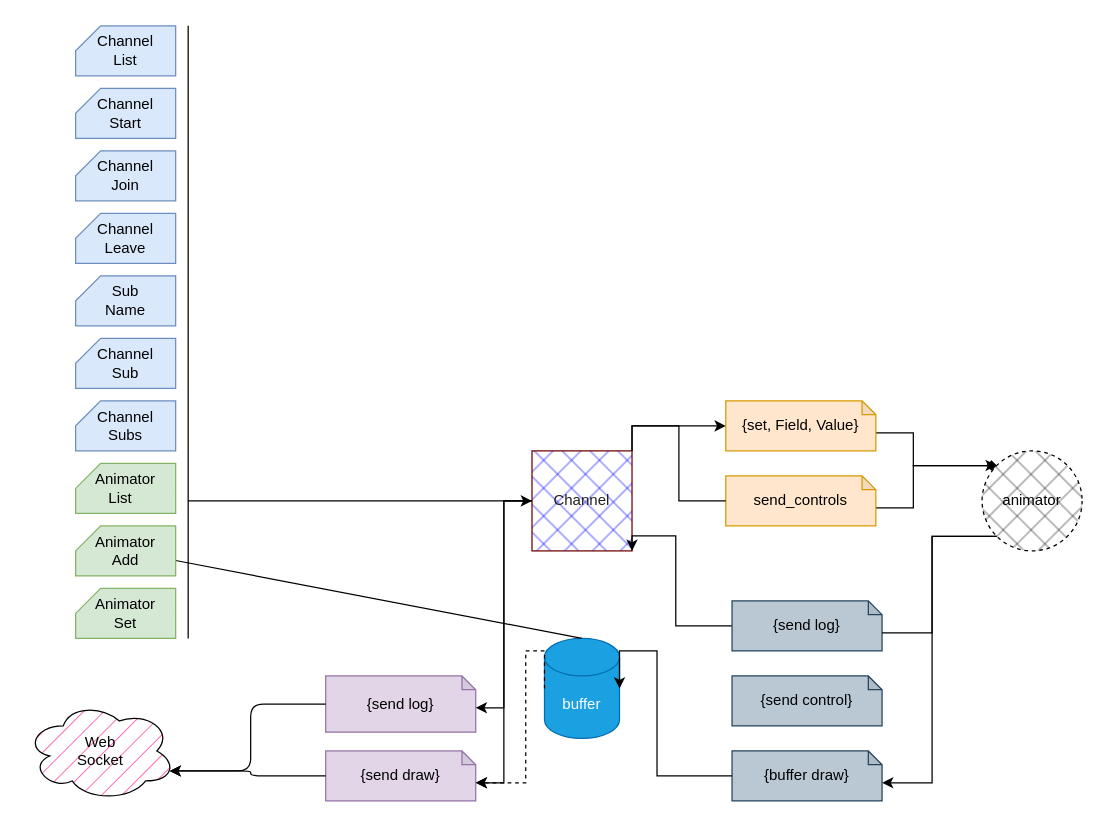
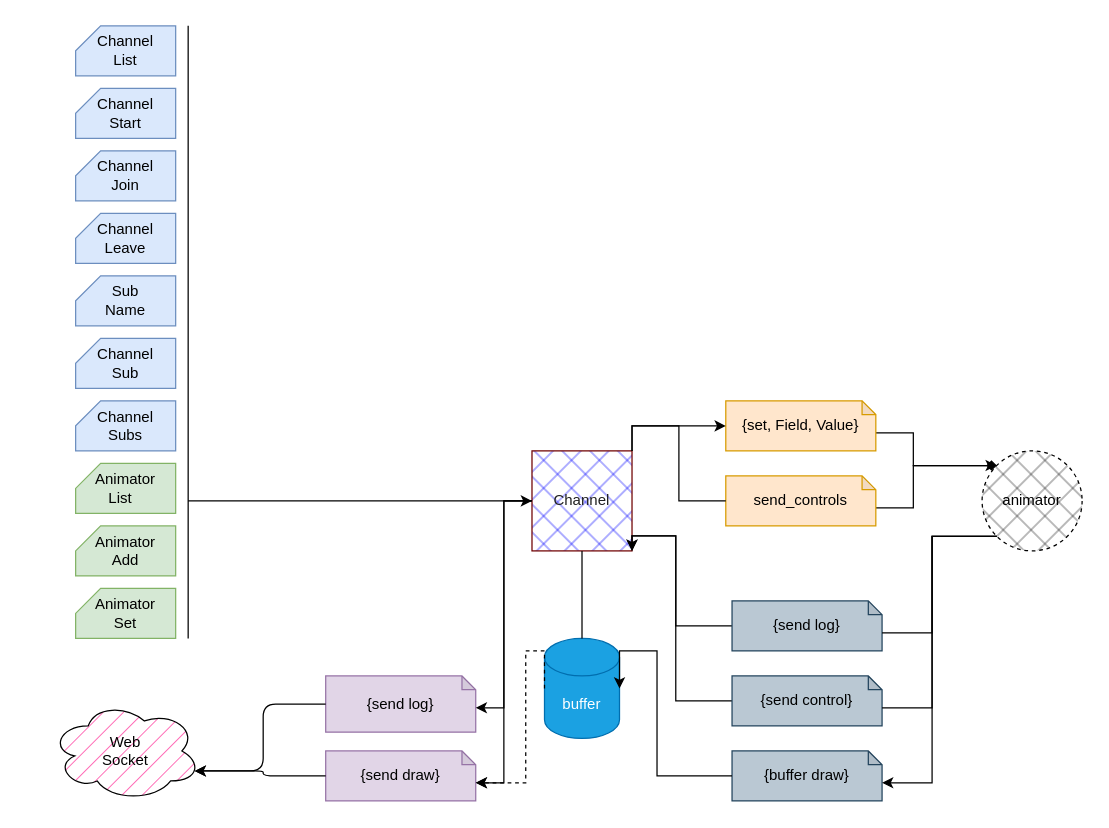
  <mxCell id="0" />
  <mxCell id="1" parent="0" />
  <mxCell id="2" value="Channel" style="whiteSpace=wrap;html=1;aspect=fixed;fillColor=#0000FF;strokeColor=#6F0000;fillStyle=cross-hatch;fontColor=#212121;rounded=0;" vertex="1" parent="1"><mxGeometry x="425" y="360" width="80" height="80" as="geometry" /></mxCell>
  <mxCell id="3" value="animator" style="ellipse;whiteSpace=wrap;html=1;aspect=fixed;fillStyle=cross-hatch;fillColor=#212121;strokeColor=#000000;dashed=1;" vertex="1" parent="1"><mxGeometry x="785" y="360" width="80" height="80" as="geometry" /></mxCell>
  <mxCell id="4" style="edgeStyle=orthogonalEdgeStyle;rounded=0;orthogonalLoop=1;jettySize=auto;html=1;exitX=0;exitY=0.5;exitDx=0;exitDy=0;exitPerimeter=0;entryX=1;entryY=1;entryDx=0;entryDy=0;" edge="1" parent="1" source="5" target="2"><mxGeometry relative="1" as="geometry"><Array as="points"><mxPoint x="540" y="500" /><mxPoint x="540" y="428" /></Array></mxGeometry></mxCell>
  <mxCell id="5" value="{send log}" style="shape=note;whiteSpace=wrap;html=1;backgroundOutline=1;darkOpacity=0.05;size=11;fillColor=#bac8d3;strokeColor=#23445d;" vertex="1" parent="1"><mxGeometry x="585" y="480" width="120" height="40" as="geometry" /></mxCell>
+ <mxCell id="6" style="edgeStyle=orthogonalEdgeStyle;rounded=0;orthogonalLoop=1;jettySize=auto;html=1;exitX=0;exitY=0.5;exitDx=0;exitDy=0;exitPerimeter=0;entryX=1;entryY=1;entryDx=0;entryDy=0;" edge="1" parent="1" source="7" target="2"><mxGeometry relative="1" as="geometry"><mxPoint x="530" y="450" as="targetPoint" /><Array as="points"><mxPoint x="540" y="560" /><mxPoint x="540" y="428" /></Array></mxGeometry></mxCell>
  <mxCell id="7" value="{send control}" style="shape=note;whiteSpace=wrap;html=1;backgroundOutline=1;darkOpacity=0.05;size=11;fillColor=#bac8d3;strokeColor=#23445d;" vertex="1" parent="1"><mxGeometry x="585" y="540" width="120" height="40" as="geometry" /></mxCell>
+ <mxCell id="8" style="edgeStyle=orthogonalEdgeStyle;rounded=0;orthogonalLoop=1;jettySize=auto;html=1;exitX=0;exitY=1;exitDx=0;exitDy=0;entryX=0;entryY=0;entryDx=120;entryDy=25.5;entryPerimeter=0;endArrow=none;startFill=0;" edge="1" parent="1" source="3" target="7"><mxGeometry relative="1" as="geometry" /></mxCell>
  <mxCell id="9" style="edgeStyle=orthogonalEdgeStyle;rounded=0;orthogonalLoop=1;jettySize=auto;html=1;exitX=0;exitY=1;exitDx=0;exitDy=0;entryX=0;entryY=0;entryDx=120;entryDy=25.5;entryPerimeter=0;endArrow=none;startFill=0;" edge="1" parent="1" source="3" target="5"><mxGeometry relative="1" as="geometry" /></mxCell>
  <mxCell id="10" value="{buffer draw}" style="shape=note;whiteSpace=wrap;html=1;backgroundOutline=1;darkOpacity=0.05;size=11;fillColor=#bac8d3;strokeColor=#23445d;" vertex="1" parent="1"><mxGeometry x="585" y="600" width="120" height="40" as="geometry" /></mxCell>
  <mxCell id="11" value="buffer" style="shape=cylinder3;whiteSpace=wrap;html=1;boundedLbl=1;backgroundOutline=1;size=15;fillColor=#1ba1e2;fontColor=#ffffff;strokeColor=#006EAF;" vertex="1" parent="1"><mxGeometry x="435" y="510" width="60" height="80" as="geometry" /></mxCell>
  <mxCell id="12" style="edgeStyle=orthogonalEdgeStyle;rounded=0;orthogonalLoop=1;jettySize=auto;html=1;exitX=0;exitY=0.5;exitDx=0;exitDy=0;exitPerimeter=0;entryX=1;entryY=0.5;entryDx=0;entryDy=0;entryPerimeter=0;" edge="1" parent="1" source="10" target="11"><mxGeometry relative="1" as="geometry"><Array as="points"><mxPoint x="525" y="620" /><mxPoint x="525" y="520" /></Array></mxGeometry></mxCell>
- <mxCell id="13" value="" style="endArrow=none;html=1;rounded=0;exitX=0.5;exitY=0;exitDx=0;exitDy=0;exitPerimeter=0;" edge="1" parent="1" source="11" target="27"><mxGeometry width="50" height="50" relative="1" as="geometry"><mxPoint x="665" y="570" as="sourcePoint" /><mxPoint x="715" y="520" as="targetPoint" /></mxGeometry></mxCell>
+ <mxCell id="13" value="" style="endArrow=none;html=1;rounded=0;entryX=0.5;entryY=1;entryDx=0;entryDy=0;exitX=0.5;exitY=0;exitDx=0;exitDy=0;exitPerimeter=0;" edge="1" parent="1" source="11" target="2"><mxGeometry width="50" height="50" relative="1" as="geometry"><mxPoint x="665" y="570" as="sourcePoint" /><mxPoint x="715" y="520" as="targetPoint" /></mxGeometry></mxCell>
  <mxCell id="14" value="{send log}" style="shape=note;whiteSpace=wrap;html=1;backgroundOutline=1;darkOpacity=0.05;size=11;fillColor=#e1d5e7;strokeColor=#9673a6;" vertex="1" parent="1"><mxGeometry x="260" y="540" width="120" height="45" as="geometry" /></mxCell>
  <mxCell id="15" style="edgeStyle=orthogonalEdgeStyle;rounded=0;orthogonalLoop=1;jettySize=auto;html=1;exitX=0;exitY=0.5;exitDx=0;exitDy=0;entryX=0;entryY=0;entryDx=120;entryDy=25.5;entryPerimeter=0;" edge="1" parent="1" source="2" target="14"><mxGeometry relative="1" as="geometry" /></mxCell>
  <mxCell id="16" value="{send draw}" style="shape=note;whiteSpace=wrap;html=1;backgroundOutline=1;darkOpacity=0.05;size=11;fillColor=#e1d5e7;strokeColor=#9673a6;" vertex="1" parent="1"><mxGeometry x="260" y="600" width="120" height="40" as="geometry" /></mxCell>
  <mxCell id="17" style="edgeStyle=orthogonalEdgeStyle;rounded=0;orthogonalLoop=1;jettySize=auto;html=1;exitX=0;exitY=0.5;exitDx=0;exitDy=0;entryX=0;entryY=0;entryDx=120;entryDy=25.5;entryPerimeter=0;" edge="1" parent="1" source="2" target="16"><mxGeometry relative="1" as="geometry" /></mxCell>
  <mxCell id="18" value="Sub&lt;div&gt;Name&lt;/div&gt;" style="shape=card;whiteSpace=wrap;html=1;size=20;fillColor=#dae8fc;strokeColor=#6c8ebf;" vertex="1" parent="1"><mxGeometry x="60" y="220" width="80" height="40" as="geometry" /></mxCell>
  <mxCell id="19" value="Channel&lt;div&gt;List&lt;/div&gt;" style="shape=card;whiteSpace=wrap;html=1;size=20;fillColor=#dae8fc;strokeColor=#6c8ebf;" vertex="1" parent="1"><mxGeometry x="60" y="20" width="80" height="40" as="geometry" /></mxCell>
  <mxCell id="20" value="Channel&lt;div&gt;Join&lt;/div&gt;" style="shape=card;whiteSpace=wrap;html=1;size=20;fillColor=#dae8fc;strokeColor=#6c8ebf;" vertex="1" parent="1"><mxGeometry x="60" y="120" width="80" height="40" as="geometry" /></mxCell>
  <mxCell id="21" value="Channel&lt;div&gt;Start&lt;/div&gt;" style="shape=card;whiteSpace=wrap;html=1;size=20;fillColor=#dae8fc;strokeColor=#6c8ebf;" vertex="1" parent="1"><mxGeometry x="60" y="70" width="80" height="40" as="geometry" /></mxCell>
  <mxCell id="22" value="Channel&lt;div&gt;Leave&lt;/div&gt;" style="shape=card;whiteSpace=wrap;html=1;size=20;fillColor=#dae8fc;strokeColor=#6c8ebf;" vertex="1" parent="1"><mxGeometry x="60" y="170" width="80" height="40" as="geometry" /></mxCell>
  <mxCell id="23" value="Channel&lt;div&gt;Sub&lt;/div&gt;" style="shape=card;whiteSpace=wrap;html=1;size=20;fillColor=#dae8fc;strokeColor=#6c8ebf;" vertex="1" parent="1"><mxGeometry x="60" y="270" width="80" height="40" as="geometry" /></mxCell>
  <mxCell id="24" value="Channel&lt;div&gt;Subs&lt;/div&gt;" style="shape=card;whiteSpace=wrap;html=1;size=20;fillColor=#dae8fc;strokeColor=#6c8ebf;" vertex="1" parent="1"><mxGeometry x="60" y="320" width="80" height="40" as="geometry" /></mxCell>
  <mxCell id="25" value="Animator&lt;div&gt;List&lt;span style=&quot;white-space: pre;&quot;&gt;&#09;&lt;/span&gt;&lt;/div&gt;" style="shape=card;whiteSpace=wrap;html=1;size=20;fillColor=#d5e8d4;strokeColor=#82b366;" vertex="1" parent="1"><mxGeometry x="60" y="370" width="80" height="40" as="geometry" /></mxCell>
  <mxCell id="26" value="Animator&lt;div&gt;Set&lt;/div&gt;" style="shape=card;whiteSpace=wrap;html=1;size=20;fillColor=#d5e8d4;strokeColor=#82b366;" vertex="1" parent="1"><mxGeometry x="60" y="470" width="80" height="40" as="geometry" /></mxCell>
  <mxCell id="27" value="Animator&lt;div&gt;Add&lt;/div&gt;" style="shape=card;whiteSpace=wrap;html=1;size=20;fillColor=#d5e8d4;strokeColor=#82b366;" vertex="1" parent="1"><mxGeometry x="60" y="420" width="80" height="40" as="geometry" /></mxCell>
  <mxCell id="28" value="" style="endArrow=none;html=1;rounded=0;" edge="1" parent="1"><mxGeometry width="50" height="50" relative="1" as="geometry"><mxPoint x="150" y="510" as="sourcePoint" /><mxPoint x="150" y="20" as="targetPoint" /></mxGeometry></mxCell>
  <mxCell id="29" value="" style="endArrow=classic;html=1;rounded=0;entryX=0;entryY=0.5;entryDx=0;entryDy=0;" edge="1" parent="1" target="2"><mxGeometry width="50" height="50" relative="1" as="geometry"><mxPoint x="150" y="400" as="sourcePoint" /><mxPoint x="465" y="440" as="targetPoint" /></mxGeometry></mxCell>
- <mxCell id="30" value="Web&lt;div&gt;Socket&lt;/div&gt;" style="ellipse;shape=cloud;whiteSpace=wrap;html=1;fillStyle=hatch;fillColor=#FF66B3;" vertex="1" parent="1"><mxGeometry x="20" y="560" width="120" height="80" as="geometry" /></mxCell>
+ <mxCell id="30" value="Web&lt;div&gt;Socket&lt;/div&gt;" style="ellipse;shape=cloud;whiteSpace=wrap;html=1;fillStyle=hatch;fillColor=#FF66B3;" vertex="1" parent="1"><mxGeometry x="40" y="560" width="120" height="80" as="geometry" /></mxCell>
  <mxCell id="31" style="edgeStyle=orthogonalEdgeStyle;rounded=1;orthogonalLoop=1;jettySize=auto;html=1;exitX=0;exitY=0.5;exitDx=0;exitDy=0;exitPerimeter=0;entryX=0.96;entryY=0.7;entryDx=0;entryDy=0;entryPerimeter=0;curved=0;" edge="1" parent="1" source="14" target="30"><mxGeometry relative="1" as="geometry" /></mxCell>
  <mxCell id="32" style="edgeStyle=orthogonalEdgeStyle;rounded=1;orthogonalLoop=1;jettySize=auto;html=1;exitX=0;exitY=0.5;exitDx=0;exitDy=0;exitPerimeter=0;entryX=0.96;entryY=0.7;entryDx=0;entryDy=0;entryPerimeter=0;curved=0;" edge="1" parent="1" source="16" target="30"><mxGeometry relative="1" as="geometry" /></mxCell>
  <mxCell id="33" style="edgeStyle=orthogonalEdgeStyle;rounded=0;orthogonalLoop=1;jettySize=auto;html=1;exitX=0;exitY=0;exitDx=120;exitDy=25.5;exitPerimeter=0;entryX=0;entryY=0;entryDx=0;entryDy=0;" edge="1" parent="1" source="34" target="3"><mxGeometry relative="1" as="geometry"><Array as="points"><mxPoint x="730" y="346" /><mxPoint x="730" y="372" /></Array></mxGeometry></mxCell>
  <mxCell id="34" value="{set, Field, Value}" style="shape=note;whiteSpace=wrap;html=1;backgroundOutline=1;darkOpacity=0.05;size=11;fillColor=#ffe6cc;strokeColor=#d79b00;" vertex="1" parent="1"><mxGeometry x="580" y="320" width="120" height="40" as="geometry" /></mxCell>
  <mxCell id="35" style="edgeStyle=orthogonalEdgeStyle;rounded=0;orthogonalLoop=1;jettySize=auto;html=1;exitX=0;exitY=0;exitDx=120;exitDy=25.5;exitPerimeter=0;entryX=0;entryY=0;entryDx=0;entryDy=0;endArrow=diamond;" edge="1" parent="1" source="36" target="3"><mxGeometry relative="1" as="geometry"><Array as="points"><mxPoint x="730" y="406" /><mxPoint x="730" y="372" /></Array></mxGeometry></mxCell>
  <mxCell id="36" value="send_controls" style="shape=note;whiteSpace=wrap;html=1;backgroundOutline=1;darkOpacity=0.05;size=11;fillColor=#ffe6cc;strokeColor=#d79b00;" vertex="1" parent="1"><mxGeometry x="580" y="380" width="120" height="40" as="geometry" /></mxCell>
  <mxCell id="37" style="edgeStyle=orthogonalEdgeStyle;rounded=0;orthogonalLoop=1;jettySize=auto;html=1;exitX=1;exitY=0;exitDx=0;exitDy=0;entryX=0;entryY=0.5;entryDx=0;entryDy=0;entryPerimeter=0;" edge="1" parent="1" source="2" target="34"><mxGeometry relative="1" as="geometry" /></mxCell>
  <mxCell id="38" style="edgeStyle=orthogonalEdgeStyle;rounded=0;orthogonalLoop=1;jettySize=auto;html=1;exitX=1;exitY=0;exitDx=0;exitDy=0;entryX=0;entryY=0.5;entryDx=0;entryDy=0;entryPerimeter=0;endArrow=none;startFill=0;" edge="1" parent="1" source="2" target="36"><mxGeometry relative="1" as="geometry" /></mxCell>
  <mxCell id="39" style="edgeStyle=orthogonalEdgeStyle;rounded=0;orthogonalLoop=1;jettySize=auto;html=1;exitX=0;exitY=0.5;exitDx=0;exitDy=0;exitPerimeter=0;entryX=0;entryY=0;entryDx=120;entryDy=25.5;entryPerimeter=0;dashed=1;" edge="1" parent="1" source="11" target="16"><mxGeometry relative="1" as="geometry"><Array as="points"><mxPoint x="420" y="520" /><mxPoint x="420" y="626" /></Array></mxGeometry></mxCell>
  <mxCell id="40" style="edgeStyle=orthogonalEdgeStyle;rounded=0;orthogonalLoop=1;jettySize=auto;html=1;exitX=0;exitY=1;exitDx=0;exitDy=0;entryX=0;entryY=0;entryDx=120;entryDy=25.5;entryPerimeter=0;" edge="1" parent="1" source="3" target="10"><mxGeometry relative="1" as="geometry" /></mxCell>
